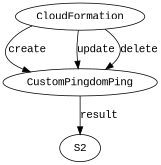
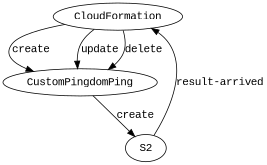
  digraph {
    fontname="Liberation Mono"
    nodesep=0.5
    node [fontname="Liberation Mono"]
    edge [fontname="Liberation Mono"]
    CloudFormation
    CustomPingdomPing
    n3 [label=S2]
    CloudFormation -> CustomPingdomPing [label=create]
    CloudFormation -> CustomPingdomPing [label=update]
    CloudFormation -> CustomPingdomPing [label=delete]
-   CustomPingdomPing -> n3 [label=result]
+   CustomPingdomPing -> n3 [label=create]
+   n3 -> CloudFormation [label="result-arrived"]
  }
